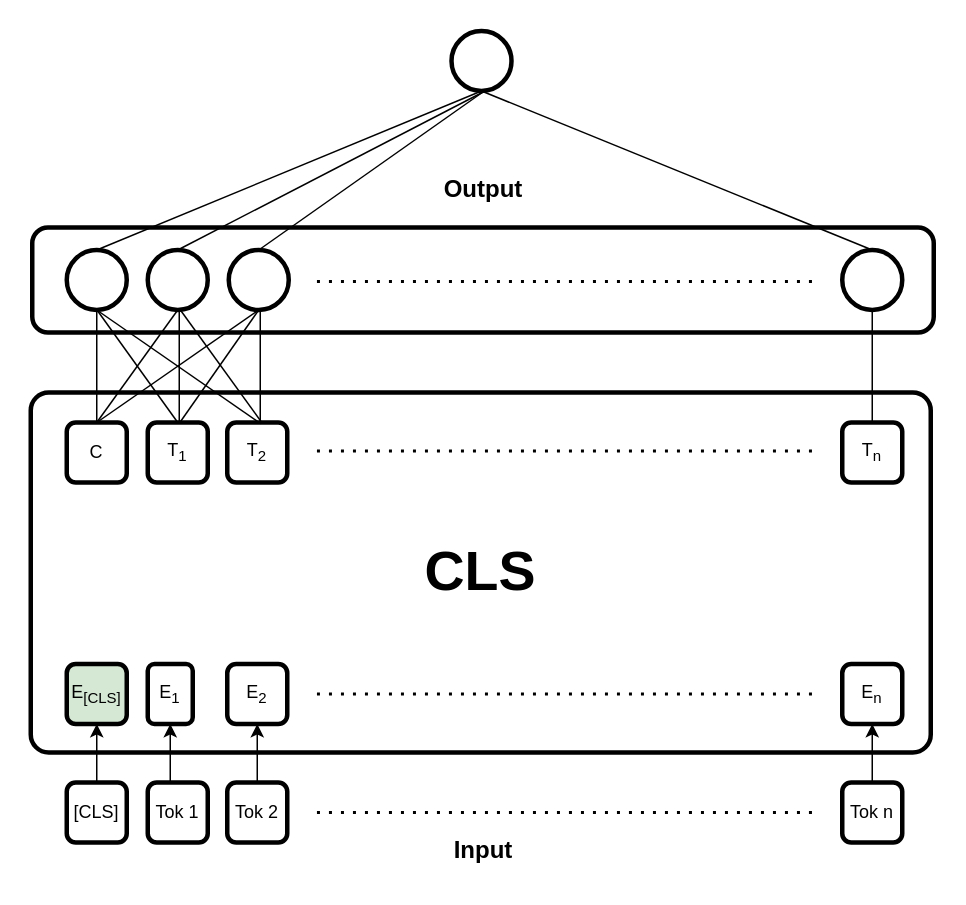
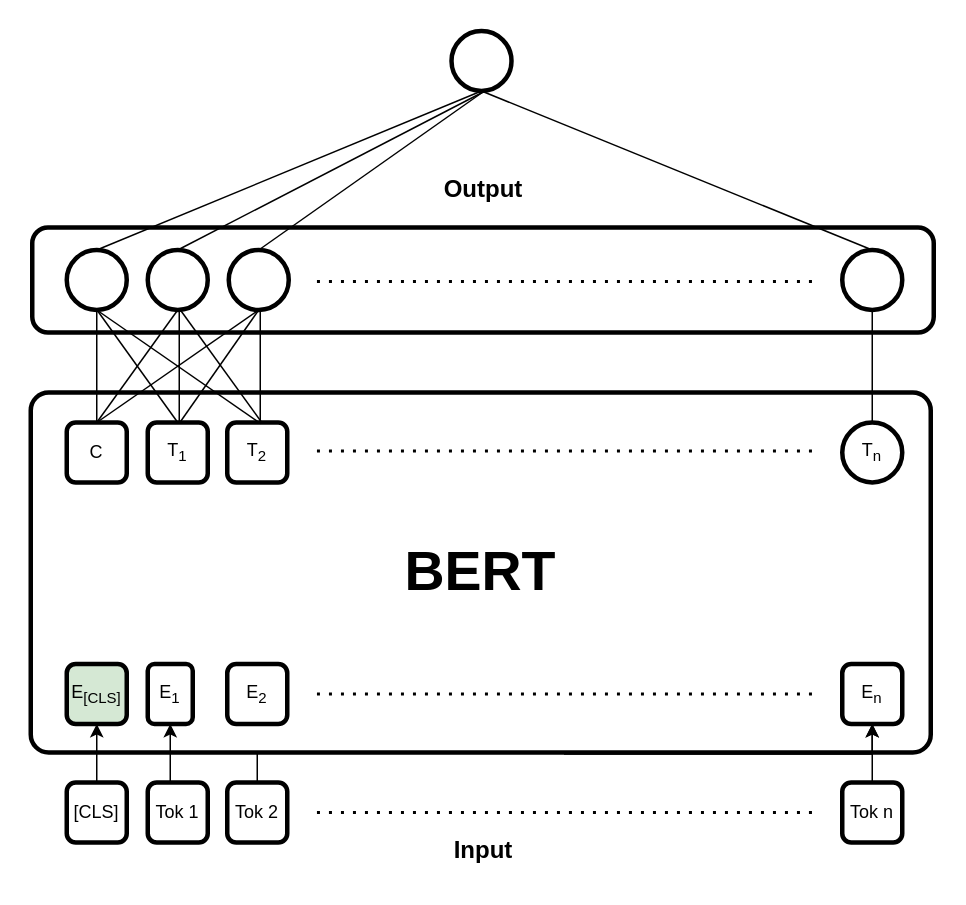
  <mxCell id="0" />
  <mxCell id="1" parent="0" />
- <mxCell id="2" value="CLS" style="rounded=1;whiteSpace=wrap;html=1;strokeWidth=3;perimeterSpacing=0;fontStyle=1;fontSize=37;perimeter=rectanglePerimeter;resizeWidth=0;resizeHeight=0;imageAspect=0;imageWidth=24;arcSize=5;" vertex="1" parent="1"><mxGeometry x="20" y="261" width="600" height="240" as="geometry" /></mxCell>
+ <mxCell id="2" value="BERT" style="rounded=1;whiteSpace=wrap;html=1;strokeWidth=3;perimeterSpacing=0;fontStyle=1;fontSize=37;perimeter=rectanglePerimeter;resizeWidth=0;resizeHeight=0;imageAspect=0;imageWidth=24;arcSize=5;" vertex="1" parent="1"><mxGeometry x="20" y="261" width="600" height="240" as="geometry" /></mxCell>
  <mxCell id="3" value="C" style="rounded=1;whiteSpace=wrap;html=1;aspect=fixed;strokeWidth=3;" vertex="1" parent="1"><mxGeometry x="44" y="281" width="40" height="40" as="geometry" /></mxCell>
  <mxCell id="4" value="" style="rounded=1;whiteSpace=wrap;html=1;strokeWidth=3;" vertex="1" parent="1"><mxGeometry x="21" y="151" width="601" height="70" as="geometry" /></mxCell>
  <mxCell id="5" value="" style="ellipse;whiteSpace=wrap;html=1;aspect=fixed;strokeWidth=3;" vertex="1" parent="1"><mxGeometry x="44" y="166" width="40" height="40" as="geometry" /></mxCell>
  <mxCell id="6" value="" style="ellipse;whiteSpace=wrap;html=1;aspect=fixed;strokeWidth=3;" vertex="1" parent="1"><mxGeometry x="98" y="166" width="40" height="40" as="geometry" /></mxCell>
  <mxCell id="7" value="" style="ellipse;whiteSpace=wrap;html=1;aspect=fixed;strokeWidth=3;" vertex="1" parent="1"><mxGeometry x="561" y="166" width="40" height="40" as="geometry" /></mxCell>
  <mxCell id="8" value="T&lt;sub&gt;1&lt;/sub&gt;" style="rounded=1;whiteSpace=wrap;html=1;aspect=fixed;strokeWidth=3;" vertex="1" parent="1"><mxGeometry x="98" y="281" width="40" height="40" as="geometry" /></mxCell>
- <mxCell id="9" value="T&lt;sub&gt;n&lt;/sub&gt;" style="rounded=1;whiteSpace=wrap;html=1;aspect=fixed;strokeWidth=3;" vertex="1" parent="1"><mxGeometry x="561" y="281" width="40" height="40" as="geometry" /></mxCell>
+ <mxCell id="9" value="T&lt;sub&gt;n&lt;/sub&gt;" style="ellipse;whiteSpace=wrap;html=1;aspect=fixed;strokeWidth=3;" vertex="1" parent="1"><mxGeometry x="561" y="281" width="40" height="40" as="geometry" /></mxCell>
  <mxCell id="10" value="E&lt;sub&gt;[CLS]&lt;/sub&gt;" style="rounded=1;whiteSpace=wrap;html=1;aspect=fixed;strokeWidth=3;fillColor=#d5e8d4;" vertex="1" parent="1"><mxGeometry x="44" y="442" width="40" height="40" as="geometry" /></mxCell>
  <mxCell id="11" value="E&lt;sub&gt;1&lt;/sub&gt;" style="rounded=1;whiteSpace=wrap;html=1;aspect=fixed;strokeWidth=3;" vertex="1" parent="1"><mxGeometry x="98" y="442" width="30" height="40" as="geometry" /></mxCell>
  <mxCell id="12" value="E&lt;sub&gt;n&lt;/sub&gt;" style="rounded=1;whiteSpace=wrap;html=1;aspect=fixed;strokeWidth=3;" vertex="1" parent="1"><mxGeometry x="561" y="442" width="40" height="40" as="geometry" /></mxCell>
  <mxCell id="13" value="" style="ellipse;whiteSpace=wrap;html=1;aspect=fixed;strokeWidth=3;" vertex="1" parent="1"><mxGeometry x="152" y="166" width="40" height="40" as="geometry" /></mxCell>
  <mxCell id="14" value="" style="ellipse;whiteSpace=wrap;html=1;aspect=fixed;strokeWidth=3;" vertex="1" parent="1"><mxGeometry x="300.5" y="20" width="40" height="40" as="geometry" /></mxCell>
  <mxCell id="15" value="" style="endArrow=none;html=1;rounded=0;entryX=0.5;entryY=0;entryDx=0;entryDy=0;exitX=0.5;exitY=1;exitDx=0;exitDy=0;" edge="1" parent="1" source="14" target="5"><mxGeometry width="50" height="50" relative="1" as="geometry"><mxPoint x="301" y="361" as="sourcePoint" /><mxPoint x="351" y="311" as="targetPoint" /></mxGeometry></mxCell>
  <mxCell id="16" value="" style="endArrow=none;html=1;rounded=0;entryX=0.5;entryY=0;entryDx=0;entryDy=0;" edge="1" parent="1" target="6"><mxGeometry width="50" height="50" relative="1" as="geometry"><mxPoint x="321" y="61" as="sourcePoint" /><mxPoint x="351" y="311" as="targetPoint" /></mxGeometry></mxCell>
  <mxCell id="17" value="" style="endArrow=none;html=1;rounded=0;entryX=0.5;entryY=0;entryDx=0;entryDy=0;" edge="1" parent="1" target="13"><mxGeometry width="50" height="50" relative="1" as="geometry"><mxPoint x="321" y="61" as="sourcePoint" /><mxPoint x="351" y="311" as="targetPoint" /></mxGeometry></mxCell>
  <mxCell id="18" value="" style="endArrow=none;html=1;rounded=0;entryX=0.5;entryY=0;entryDx=0;entryDy=0;exitX=0.5;exitY=1;exitDx=0;exitDy=0;" edge="1" parent="1" source="14" target="7"><mxGeometry width="50" height="50" relative="1" as="geometry"><mxPoint x="301" y="361" as="sourcePoint" /><mxPoint x="351" y="311" as="targetPoint" /></mxGeometry></mxCell>
  <mxCell id="19" value="T&lt;sub&gt;2&lt;/sub&gt;" style="rounded=1;whiteSpace=wrap;html=1;aspect=fixed;strokeWidth=3;" vertex="1" parent="1"><mxGeometry x="151" y="281" width="40" height="40" as="geometry" /></mxCell>
  <mxCell id="20" value="" style="endArrow=none;html=1;rounded=0;entryX=0.5;entryY=0;entryDx=0;entryDy=0;exitX=0.5;exitY=1;exitDx=0;exitDy=0;" edge="1" parent="1" source="5" target="3"><mxGeometry width="50" height="50" relative="1" as="geometry"><mxPoint x="301" y="361" as="sourcePoint" /><mxPoint x="351" y="311" as="targetPoint" /></mxGeometry></mxCell>
  <mxCell id="21" value="" style="endArrow=none;html=1;rounded=0;entryX=0.5;entryY=0;entryDx=0;entryDy=0;exitX=0.5;exitY=1;exitDx=0;exitDy=0;" edge="1" parent="1"><mxGeometry width="50" height="50" relative="1" as="geometry"><mxPoint x="119" y="207" as="sourcePoint" /><mxPoint x="119" y="282" as="targetPoint" /></mxGeometry></mxCell>
  <mxCell id="22" value="" style="endArrow=none;html=1;rounded=0;entryX=0.5;entryY=0;entryDx=0;entryDy=0;exitX=0.5;exitY=1;exitDx=0;exitDy=0;" edge="1" parent="1"><mxGeometry width="50" height="50" relative="1" as="geometry"><mxPoint x="173" y="207" as="sourcePoint" /><mxPoint x="173" y="282" as="targetPoint" /></mxGeometry></mxCell>
  <mxCell id="23" value="" style="endArrow=none;html=1;rounded=0;entryX=0.5;entryY=0;entryDx=0;entryDy=0;exitX=0.5;exitY=1;exitDx=0;exitDy=0;" edge="1" parent="1" source="6" target="3"><mxGeometry width="50" height="50" relative="1" as="geometry"><mxPoint x="301" y="361" as="sourcePoint" /><mxPoint x="351" y="311" as="targetPoint" /></mxGeometry></mxCell>
  <mxCell id="24" value="" style="endArrow=none;html=1;rounded=0;entryX=0.5;entryY=0;entryDx=0;entryDy=0;exitX=0.547;exitY=1.004;exitDx=0;exitDy=0;exitPerimeter=0;" edge="1" parent="1" source="6"><mxGeometry width="50" height="50" relative="1" as="geometry"><mxPoint x="121" y="206" as="sourcePoint" /><mxPoint x="174" y="281" as="targetPoint" /></mxGeometry></mxCell>
  <mxCell id="25" value="" style="endArrow=none;html=1;rounded=0;entryX=0.5;entryY=0;entryDx=0;entryDy=0;exitX=0.5;exitY=1;exitDx=0;exitDy=0;" edge="1" parent="1" source="13" target="3"><mxGeometry width="50" height="50" relative="1" as="geometry"><mxPoint x="301" y="361" as="sourcePoint" /><mxPoint x="351" y="311" as="targetPoint" /></mxGeometry></mxCell>
  <mxCell id="26" value="" style="endArrow=none;html=1;rounded=0;entryX=0.556;entryY=0.018;entryDx=0;entryDy=0;exitX=0.5;exitY=1;exitDx=0;exitDy=0;entryPerimeter=0;" edge="1" parent="1" source="5" target="19"><mxGeometry width="50" height="50" relative="1" as="geometry"><mxPoint x="61" y="201" as="sourcePoint" /><mxPoint x="351" y="311" as="targetPoint" /></mxGeometry></mxCell>
  <mxCell id="27" value="" style="endArrow=none;html=1;rounded=0;exitX=0.547;exitY=-0.017;exitDx=0;exitDy=0;exitPerimeter=0;entryX=0.5;entryY=1;entryDx=0;entryDy=0;" edge="1" parent="1" source="8" target="13"><mxGeometry width="50" height="50" relative="1" as="geometry"><mxPoint x="161" y="291" as="sourcePoint" /><mxPoint x="171" y="211" as="targetPoint" /></mxGeometry></mxCell>
  <mxCell id="28" value="" style="endArrow=none;html=1;rounded=0;exitX=0.5;exitY=0;exitDx=0;exitDy=0;entryX=0.5;entryY=1;entryDx=0;entryDy=0;" edge="1" parent="1" source="8"><mxGeometry width="50" height="50" relative="1" as="geometry"><mxPoint x="117" y="281.32" as="sourcePoint" /><mxPoint x="64.88" y="207" as="targetPoint" /></mxGeometry></mxCell>
  <mxCell id="29" value="E&lt;sub&gt;2&lt;/sub&gt;" style="rounded=1;whiteSpace=wrap;html=1;aspect=fixed;strokeWidth=3;" vertex="1" parent="1"><mxGeometry x="151" y="442" width="40" height="40" as="geometry" /></mxCell>
  <mxCell id="30" value="" style="endArrow=none;dashed=1;html=1;dashPattern=1 3;strokeWidth=2;rounded=0;fontSize=37;exitX=0.318;exitY=0.167;exitDx=0;exitDy=0;exitPerimeter=0;entryX=0.868;entryY=0.167;entryDx=0;entryDy=0;entryPerimeter=0;" edge="1" parent="1"><mxGeometry width="50" height="50" relative="1" as="geometry"><mxPoint x="210.8" y="300.08" as="sourcePoint" /><mxPoint x="540.8" y="300.08" as="targetPoint" /></mxGeometry></mxCell>
  <mxCell id="31" value="" style="endArrow=none;dashed=1;html=1;dashPattern=1 3;strokeWidth=2;rounded=0;fontSize=37;exitX=0.318;exitY=0.167;exitDx=0;exitDy=0;exitPerimeter=0;entryX=0.868;entryY=0.167;entryDx=0;entryDy=0;entryPerimeter=0;" edge="1" parent="1"><mxGeometry width="50" height="50" relative="1" as="geometry"><mxPoint x="210.8" y="462.08" as="sourcePoint" /><mxPoint x="540.8" y="462.08" as="targetPoint" /></mxGeometry></mxCell>
  <mxCell id="32" style="edgeStyle=orthogonalEdgeStyle;rounded=0;orthogonalLoop=1;jettySize=auto;html=1;exitX=0.5;exitY=0;exitDx=0;exitDy=0;entryX=0.5;entryY=1;entryDx=0;entryDy=0;fontSize=37;" edge="1" parent="1" source="33" target="10"><mxGeometry relative="1" as="geometry" /></mxCell>
  <mxCell id="33" value="[CLS]" style="rounded=1;whiteSpace=wrap;html=1;aspect=fixed;strokeWidth=3;" vertex="1" parent="1"><mxGeometry x="44" y="521" width="40" height="40" as="geometry" /></mxCell>
  <mxCell id="34" style="edgeStyle=orthogonalEdgeStyle;rounded=0;orthogonalLoop=1;jettySize=auto;html=1;exitX=0.5;exitY=0;exitDx=0;exitDy=0;entryX=0.5;entryY=1;entryDx=0;entryDy=0;fontSize=37;" edge="1" parent="1" source="35" target="11"><mxGeometry relative="1" as="geometry" /></mxCell>
  <mxCell id="35" value="Tok 1" style="rounded=1;whiteSpace=wrap;html=1;aspect=fixed;strokeWidth=3;" vertex="1" parent="1"><mxGeometry x="98" y="521" width="40" height="40" as="geometry" /></mxCell>
  <mxCell id="36" style="edgeStyle=orthogonalEdgeStyle;rounded=0;orthogonalLoop=1;jettySize=auto;html=1;exitX=0.5;exitY=0;exitDx=0;exitDy=0;entryX=0.5;entryY=1;entryDx=0;entryDy=0;fontSize=37;" edge="1" parent="1" source="37" target="12"><mxGeometry relative="1" as="geometry" /></mxCell>
  <mxCell id="37" value="Tok n" style="rounded=1;whiteSpace=wrap;html=1;aspect=fixed;strokeWidth=3;" vertex="1" parent="1"><mxGeometry x="561" y="521" width="40" height="40" as="geometry" /></mxCell>
- <mxCell id="38" style="edgeStyle=orthogonalEdgeStyle;rounded=0;orthogonalLoop=1;jettySize=auto;html=1;exitX=0.5;exitY=0;exitDx=0;exitDy=0;entryX=0.5;entryY=1;entryDx=0;entryDy=0;fontSize=37;" edge="1" parent="1" source="39" target="29"><mxGeometry relative="1" as="geometry" /></mxCell>
+ <mxCell id="38" style="edgeStyle=orthogonalEdgeStyle;rounded=0;orthogonalLoop=1;jettySize=auto;html=1;exitX=0.5;exitY=0;exitDx=0;exitDy=0;fontSize=37;" edge="1" parent="1" source="39" target="12"><mxGeometry relative="1" as="geometry" /></mxCell>
  <mxCell id="39" value="Tok 2" style="rounded=1;whiteSpace=wrap;html=1;aspect=fixed;strokeWidth=3;" vertex="1" parent="1"><mxGeometry x="151" y="521" width="40" height="40" as="geometry" /></mxCell>
  <mxCell id="40" value="" style="endArrow=none;dashed=1;html=1;dashPattern=1 3;strokeWidth=2;rounded=0;fontSize=37;exitX=0.318;exitY=0.167;exitDx=0;exitDy=0;exitPerimeter=0;entryX=0.868;entryY=0.167;entryDx=0;entryDy=0;entryPerimeter=0;" edge="1" parent="1"><mxGeometry width="50" height="50" relative="1" as="geometry"><mxPoint x="210.8" y="541.08" as="sourcePoint" /><mxPoint x="540.8" y="541.08" as="targetPoint" /></mxGeometry></mxCell>
  <mxCell id="41" value="" style="endArrow=none;html=1;rounded=0;fontSize=37;exitX=0.5;exitY=1;exitDx=0;exitDy=0;entryX=0.5;entryY=0;entryDx=0;entryDy=0;" edge="1" parent="1" source="7" target="9"><mxGeometry width="50" height="50" relative="1" as="geometry"><mxPoint x="251" y="361" as="sourcePoint" /><mxPoint x="171" y="281" as="targetPoint" /></mxGeometry></mxCell>
  <mxCell id="42" value="" style="endArrow=none;dashed=1;html=1;dashPattern=1 3;strokeWidth=2;rounded=0;fontSize=37;exitX=0.318;exitY=0.167;exitDx=0;exitDy=0;exitPerimeter=0;entryX=0.868;entryY=0.167;entryDx=0;entryDy=0;entryPerimeter=0;" edge="1" parent="1"><mxGeometry width="50" height="50" relative="1" as="geometry"><mxPoint x="210.8" y="187.08" as="sourcePoint" /><mxPoint x="540.8" y="187.08" as="targetPoint" /></mxGeometry></mxCell>
  <mxCell id="43" value="Output" style="text;html=1;strokeColor=none;fillColor=none;align=center;verticalAlign=middle;whiteSpace=wrap;rounded=0;fontSize=16;fontStyle=1" vertex="1" parent="1"><mxGeometry x="291.5" y="110" width="60" height="30" as="geometry" /></mxCell>
  <mxCell id="44" value="Input" style="text;html=1;strokeColor=none;fillColor=none;align=center;verticalAlign=middle;whiteSpace=wrap;rounded=0;fontSize=16;fontStyle=1" vertex="1" parent="1"><mxGeometry x="291.5" y="551" width="60" height="30" as="geometry" /></mxCell>
